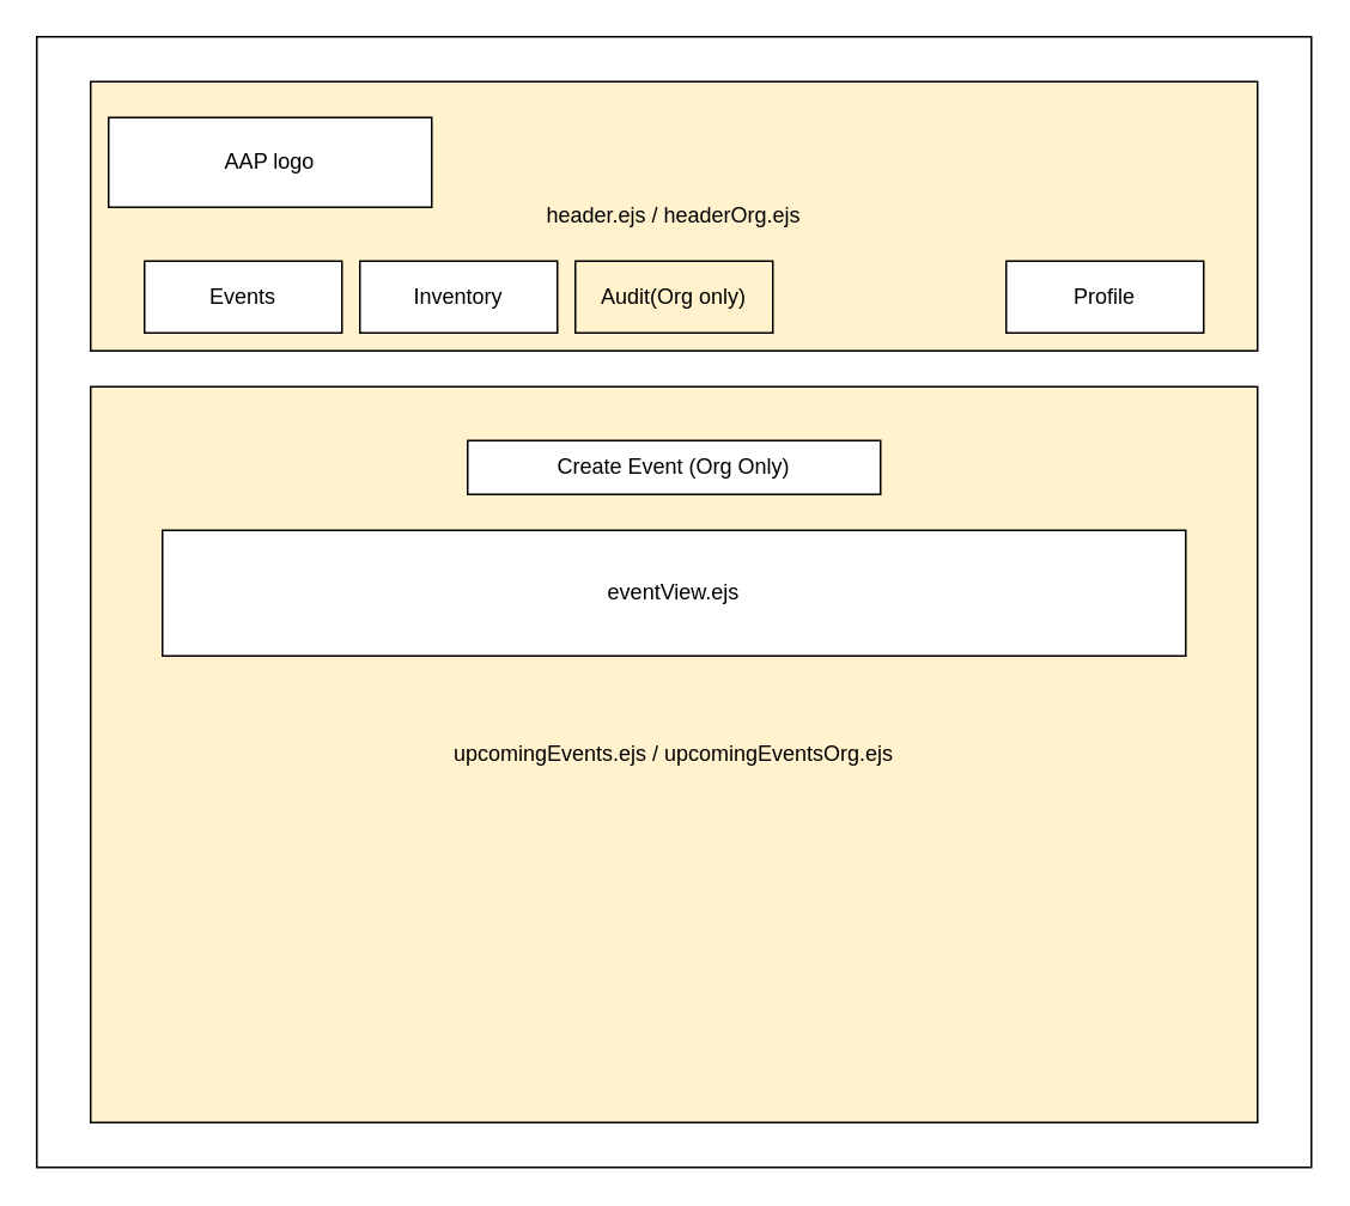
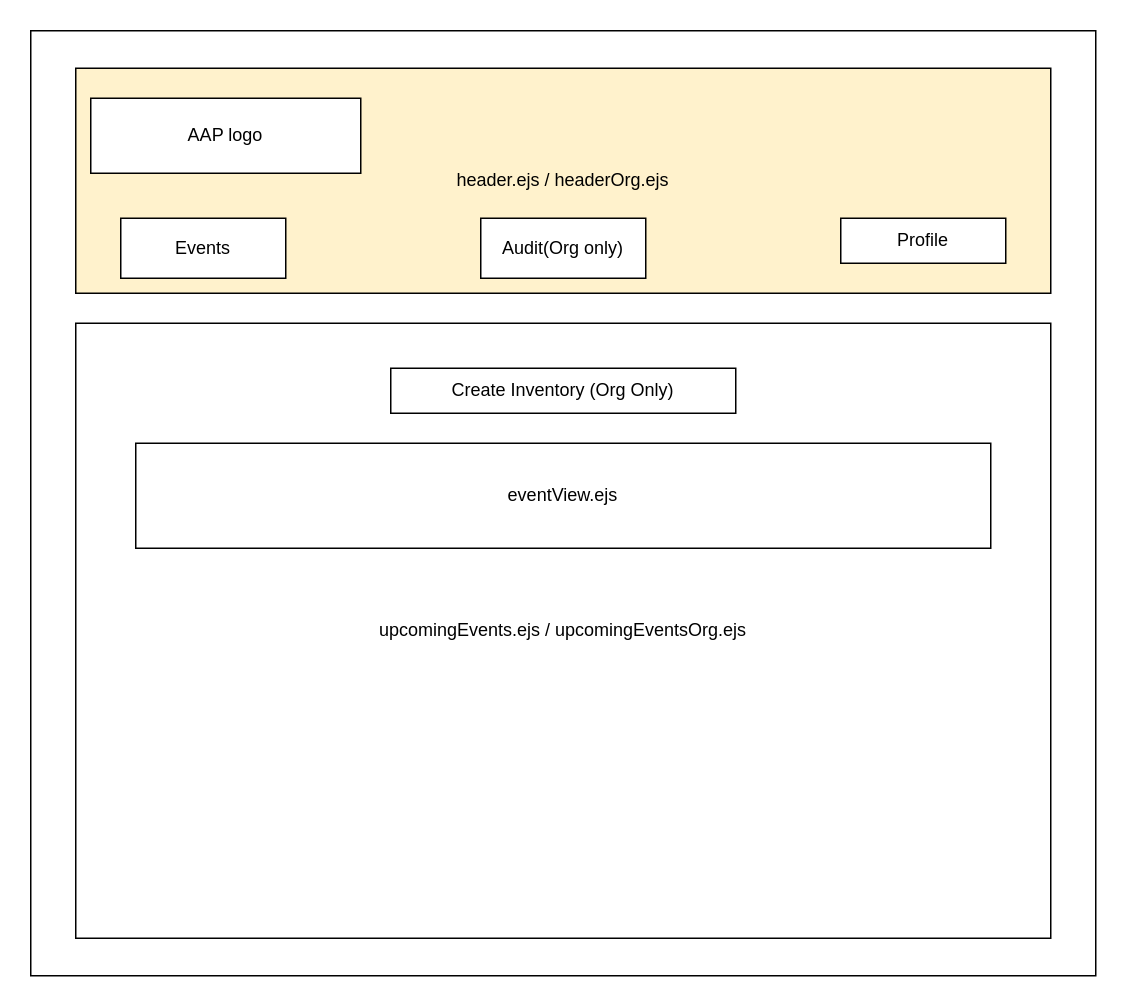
  <mxCell id="0" />
  <mxCell id="1" parent="0" />
  <mxCell id="2" value="" style="rounded=0;whiteSpace=wrap;html=1;" vertex="1" parent="1"><mxGeometry x="20" y="20" width="710" height="630" as="geometry" /></mxCell>
  <mxCell id="3" value="header.ejs / headerOrg.ejs" style="rounded=0;whiteSpace=wrap;html=1;fillColor=#fff2cc;" vertex="1" parent="1"><mxGeometry x="50" y="45" width="650" height="150" as="geometry" /></mxCell>
  <mxCell id="4" value="&lt;div&gt;AAP logo&lt;/div&gt;" style="rounded=0;whiteSpace=wrap;html=1;" vertex="1" parent="1"><mxGeometry x="60" y="65" width="180" height="50" as="geometry" /></mxCell>
  <mxCell id="5" value="Events" style="rounded=0;whiteSpace=wrap;html=1;" vertex="1" parent="1"><mxGeometry x="80" y="145" width="110" height="40" as="geometry" /></mxCell>
- <mxCell id="6" value="Inventory" style="rounded=0;whiteSpace=wrap;html=1;" vertex="1" parent="1"><mxGeometry x="200" y="145" width="110" height="40" as="geometry" /></mxCell>
- <mxCell id="7" value="Audit(Org only)" style="rounded=0;whiteSpace=wrap;html=1;fillColor=#fff2cc;" vertex="1" parent="1"><mxGeometry x="320" y="145" width="110" height="40" as="geometry" /></mxCell>
- <mxCell id="8" value="Profile" style="rounded=0;whiteSpace=wrap;html=1;" vertex="1" parent="1"><mxGeometry x="560" y="145" width="110" height="40" as="geometry" /></mxCell>
- <mxCell id="9" value="&lt;div&gt;upcomingEvents.ejs / upcomingEventsOrg.ejs&lt;/div&gt;" style="rounded=0;whiteSpace=wrap;html=1;fillColor=#fff2cc;" vertex="1" parent="1"><mxGeometry x="50" y="215" width="650" height="410" as="geometry" /></mxCell>
- <mxCell id="10" value="Create Event (Org Only)" style="rounded=0;whiteSpace=wrap;html=1;" vertex="1" parent="1"><mxGeometry x="260" y="245" width="230" height="30" as="geometry" /></mxCell>
+ <mxCell id="7" value="Audit(Org only)" style="rounded=0;whiteSpace=wrap;html=1;" vertex="1" parent="1"><mxGeometry x="320" y="145" width="110" height="40" as="geometry" /></mxCell>
+ <mxCell id="8" value="Profile" style="rounded=0;whiteSpace=wrap;html=1;" vertex="1" parent="1"><mxGeometry x="560" y="145" width="110" height="30" as="geometry" /></mxCell>
+ <mxCell id="9" value="&lt;div&gt;upcomingEvents.ejs / upcomingEventsOrg.ejs&lt;/div&gt;" style="rounded=0;whiteSpace=wrap;html=1;" vertex="1" parent="1"><mxGeometry x="50" y="215" width="650" height="410" as="geometry" /></mxCell>
+ <mxCell id="10" value="Create Inventory (Org Only)" style="rounded=0;whiteSpace=wrap;html=1;" vertex="1" parent="1"><mxGeometry x="260" y="245" width="230" height="30" as="geometry" /></mxCell>
  <mxCell id="11" value="eventView.ejs" style="rounded=0;whiteSpace=wrap;html=1;" vertex="1" parent="1"><mxGeometry x="90" y="295" width="570" height="70" as="geometry" /></mxCell>
